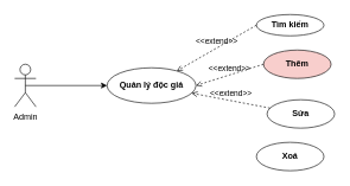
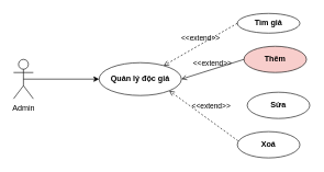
  <mxCell id="0" />
  <mxCell id="1" parent="0" />
  <mxCell id="2" value="" style="group" parent="1" vertex="1" connectable="0"><mxGeometry x="20" y="20" width="450" height="220" as="geometry" /></mxCell>
  <mxCell id="3" value="Admin" style="shape=umlActor;verticalLabelPosition=bottom;verticalAlign=top;html=1;outlineConnect=0;" parent="2" vertex="1"><mxGeometry y="70" width="30" height="60" as="geometry" /></mxCell>
  <mxCell id="4" value="Quản lý độc giả" style="ellipse;whiteSpace=wrap;html=1;fontStyle=1" parent="2" vertex="1"><mxGeometry x="130" y="75" width="125" height="50" as="geometry" /></mxCell>
  <mxCell id="5" value="" style="endArrow=classic;html=1;exitX=0.5;exitY=0.5;exitDx=0;exitDy=0;exitPerimeter=0;" parent="2" source="3" target="4" edge="1"><mxGeometry width="50" height="50" relative="1" as="geometry"><mxPoint x="240" y="70" as="sourcePoint" /><mxPoint x="290" y="20" as="targetPoint" /></mxGeometry></mxCell>
- <mxCell id="6" value="Tìm kiếm" style="ellipse;whiteSpace=wrap;html=1;fontStyle=1" parent="2" vertex="1"><mxGeometry x="340" width="95" height="30" as="geometry" /></mxCell>
+ <mxCell id="6" value="Tìm giả" style="ellipse;whiteSpace=wrap;html=1;fontStyle=1" parent="2" vertex="1"><mxGeometry x="340" width="95" height="30" as="geometry" /></mxCell>
  <mxCell id="7" value="Xoá" style="ellipse;whiteSpace=wrap;html=1;fontStyle=1" parent="2" vertex="1"><mxGeometry x="340" y="180" width="95" height="40" as="geometry" /></mxCell>
  <mxCell id="8" value="Sửa" style="ellipse;whiteSpace=wrap;html=1;fontStyle=1" parent="2" vertex="1"><mxGeometry x="355" y="120" width="95" height="40" as="geometry" /></mxCell>
  <mxCell id="9" value="Thêm" style="ellipse;whiteSpace=wrap;html=1;fontStyle=1;fillColor=#f8cecc;" parent="2" vertex="1"><mxGeometry x="350" y="50" width="95" height="40" as="geometry" /></mxCell>
  <mxCell id="10" value="&amp;lt;&amp;lt;extend&amp;gt;&amp;gt;" style="html=1;verticalAlign=bottom;labelBackgroundColor=none;endArrow=open;endFill=0;dashed=1;exitX=0;exitY=0.5;exitDx=0;exitDy=0;" parent="2" source="6" target="4" edge="1"><mxGeometry width="160" relative="1" as="geometry"><mxPoint x="190" y="50" as="sourcePoint" /><mxPoint x="350" y="50" as="targetPoint" /></mxGeometry></mxCell>
- <mxCell id="11" value="&amp;lt;&amp;lt;extend&amp;gt;&amp;gt;" style="html=1;verticalAlign=bottom;labelBackgroundColor=none;endArrow=open;endFill=0;dashed=1;entryX=1;entryY=0.5;entryDx=0;entryDy=0;exitX=0;exitY=0.5;exitDx=0;exitDy=0;" parent="2" source="9" target="4" edge="1"><mxGeometry width="160" relative="1" as="geometry"><mxPoint x="360" y="70" as="sourcePoint" /><mxPoint x="240" y="90" as="targetPoint" /></mxGeometry></mxCell>
- <mxCell id="12" value="&amp;lt;&amp;lt;extend&amp;gt;&amp;gt;" style="html=1;verticalAlign=bottom;labelBackgroundColor=none;endArrow=open;endFill=0;dashed=1;" parent="2" source="8" target="4" edge="1"><mxGeometry width="160" relative="1" as="geometry"><mxPoint x="360" y="140" as="sourcePoint" /><mxPoint x="265" y="110" as="targetPoint" /></mxGeometry></mxCell>
+ <mxCell id="11" value="&amp;lt;&amp;lt;extend&amp;gt;&amp;gt;" style="html=1;verticalAlign=bottom;labelBackgroundColor=none;endArrow=open;endFill=0;dashed=0;entryX=1;entryY=0.5;entryDx=0;entryDy=0;exitX=0;exitY=0.5;exitDx=0;exitDy=0;" parent="2" source="9" target="4" edge="1"><mxGeometry width="160" relative="1" as="geometry"><mxPoint x="360" y="70" as="sourcePoint" /><mxPoint x="240" y="90" as="targetPoint" /></mxGeometry></mxCell>
+ <mxCell id="13" value="&amp;lt;&amp;lt;extend&amp;gt;&amp;gt;" style="html=1;verticalAlign=bottom;labelBackgroundColor=none;endArrow=open;endFill=0;dashed=1;entryX=1;entryY=1;entryDx=0;entryDy=0;exitX=0.011;exitY=0.35;exitDx=0;exitDy=0;exitPerimeter=0;" parent="2" source="7" target="4" edge="1"><mxGeometry x="-0.087" y="-11" width="160" relative="1" as="geometry"><mxPoint x="369" y="142" as="sourcePoint" /><mxPoint x="259" y="121" as="targetPoint" /><mxPoint as="offset" /></mxGeometry></mxCell>
